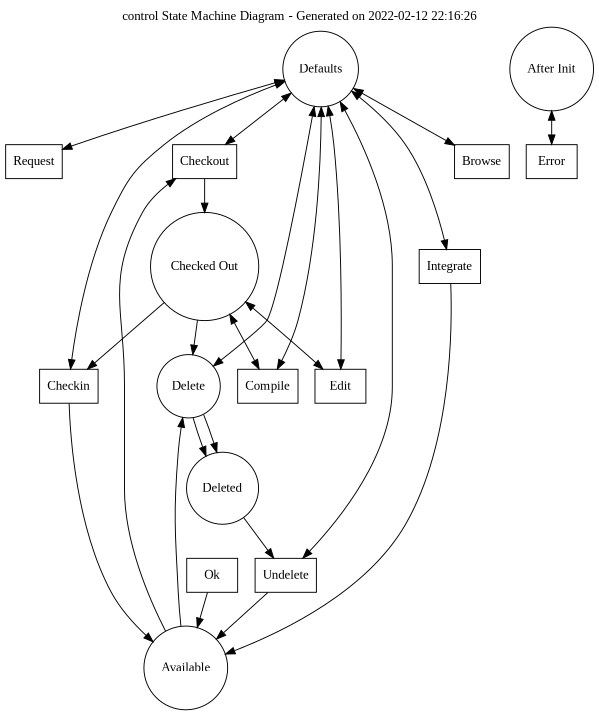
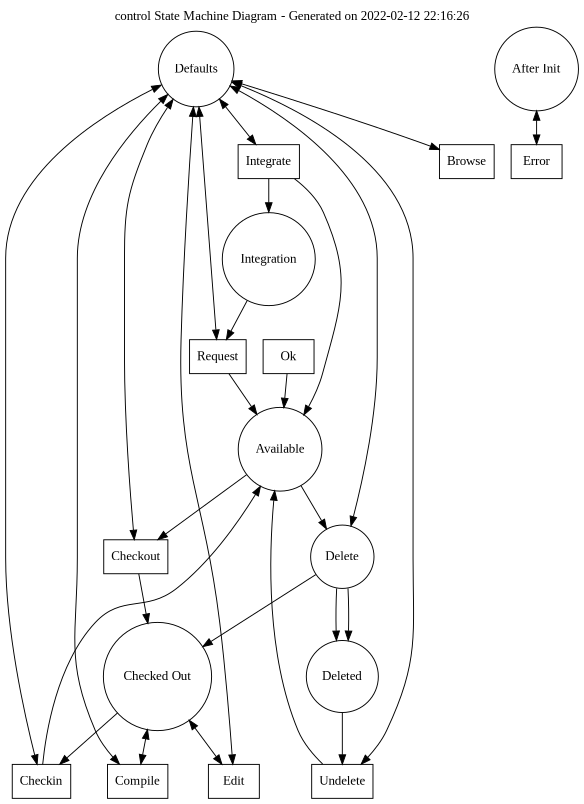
  digraph {
    fontname="Liberation Serif"
    label="control State Machine Diagram - Generated on 2022-02-12 22:16:26"
    labelloc=t
    rankdir=TB
    node [fontname="Liberation Serif" shape=box]
    edge [dir=forward fontname="Liberation Serif"]
+   n1 [label=Integration shape=circle]
    n2 [label=Request]
    n3 [label=Available shape=circle]
    n4 [label=Checkout]
    n5 [label=Delete shape=circle]
    n6 [label=Integrate]
    n7 [label="Checked Out" shape=circle]
    n8 [label=Deleted shape=circle]
    n9 [label="After Init" shape=circle]
    n10 [label=Error]
    n11 [label=Ok]
    n12 [label=Undelete]
    n13 [label=Compile]
    n14 [label=Edit]
    n15 [label=Checkin]
    n16 [label=Defaults shape=circle]
    n17 [label=Browse]
+   n1 -> n2
+   n2 -> n3
    n3 -> n4
    n3 -> n5
    n4 -> n7
    n5 -> n8
    n5 -> n8
+   n6 -> n1
    n6 -> n3
-   n7 -> n5
+   n5 -> n7
    n7 -> n13 [dir=both]
    n7 -> n14 [dir=both]
    n7 -> n15
    n8 -> n12
    n9 -> n10 [dir=both]
    n11 -> n3
    n12 -> n3
    n15 -> n3
    n16 -> n2 [dir=both]
    n16 -> n4 [dir=both]
    n16 -> n5 [dir=both]
    n16 -> n6 [dir=both]
    n16 -> n12 [dir=both]
    n16 -> n13 [dir=both]
    n16 -> n14 [dir=both]
    n16 -> n15 [dir=both]
    n16 -> n17 [dir=both]
  }
